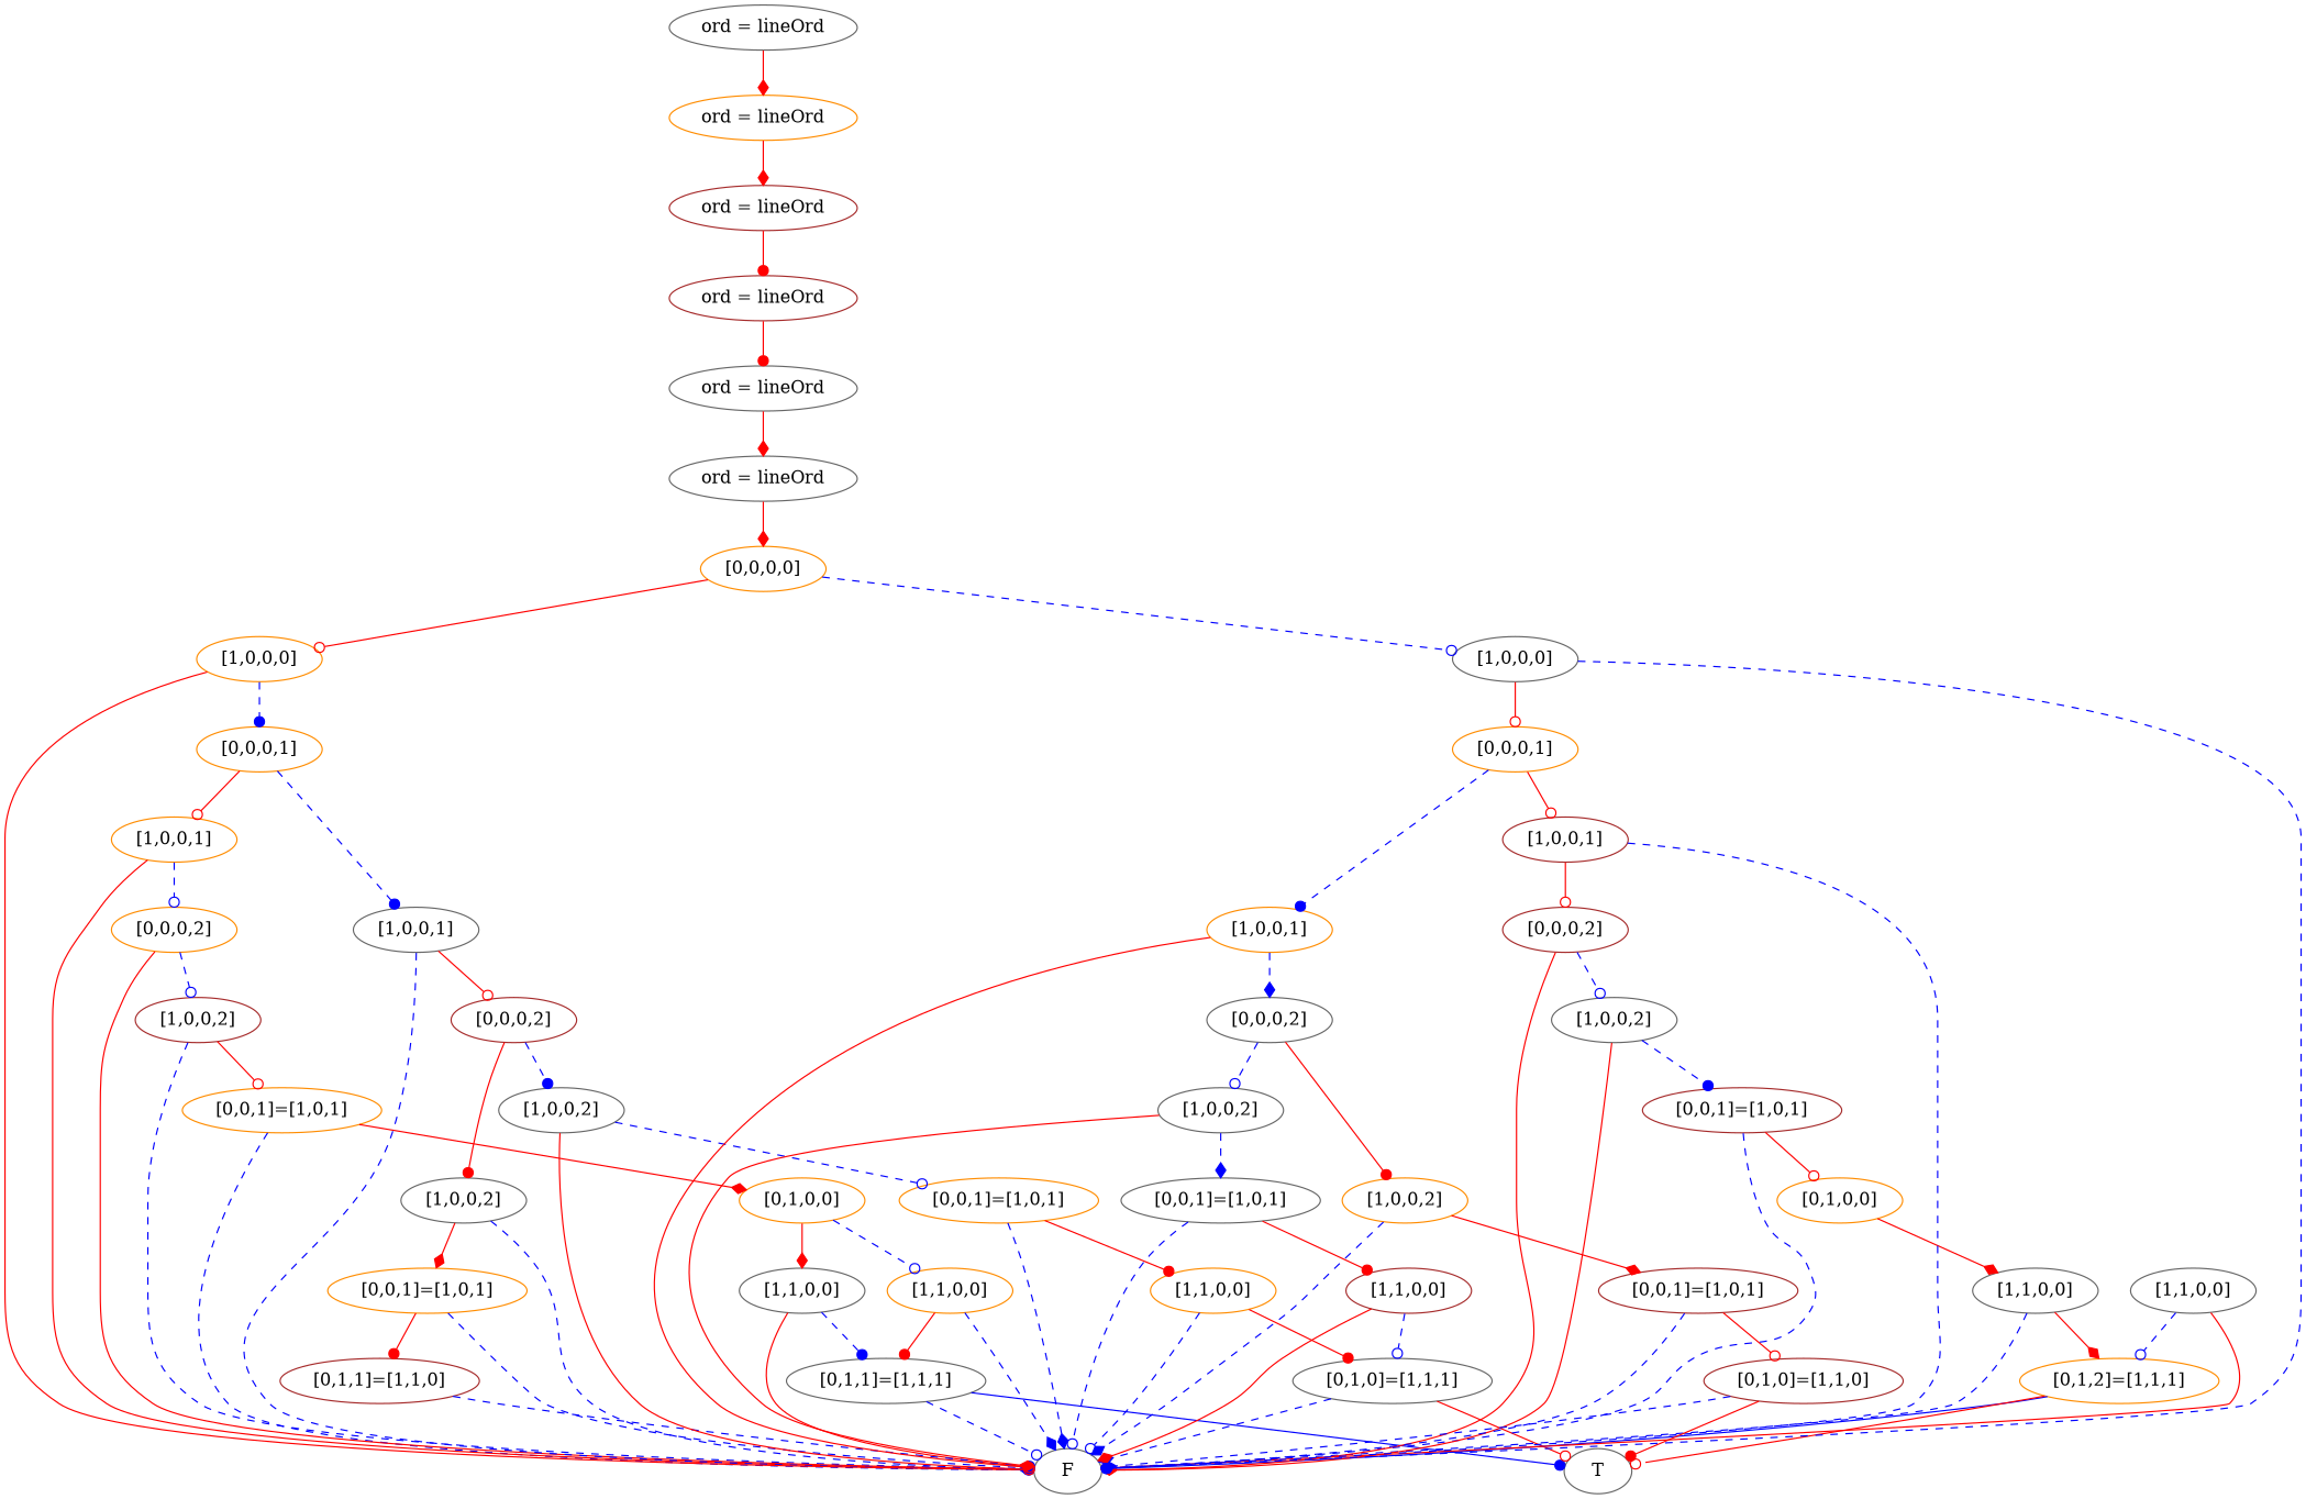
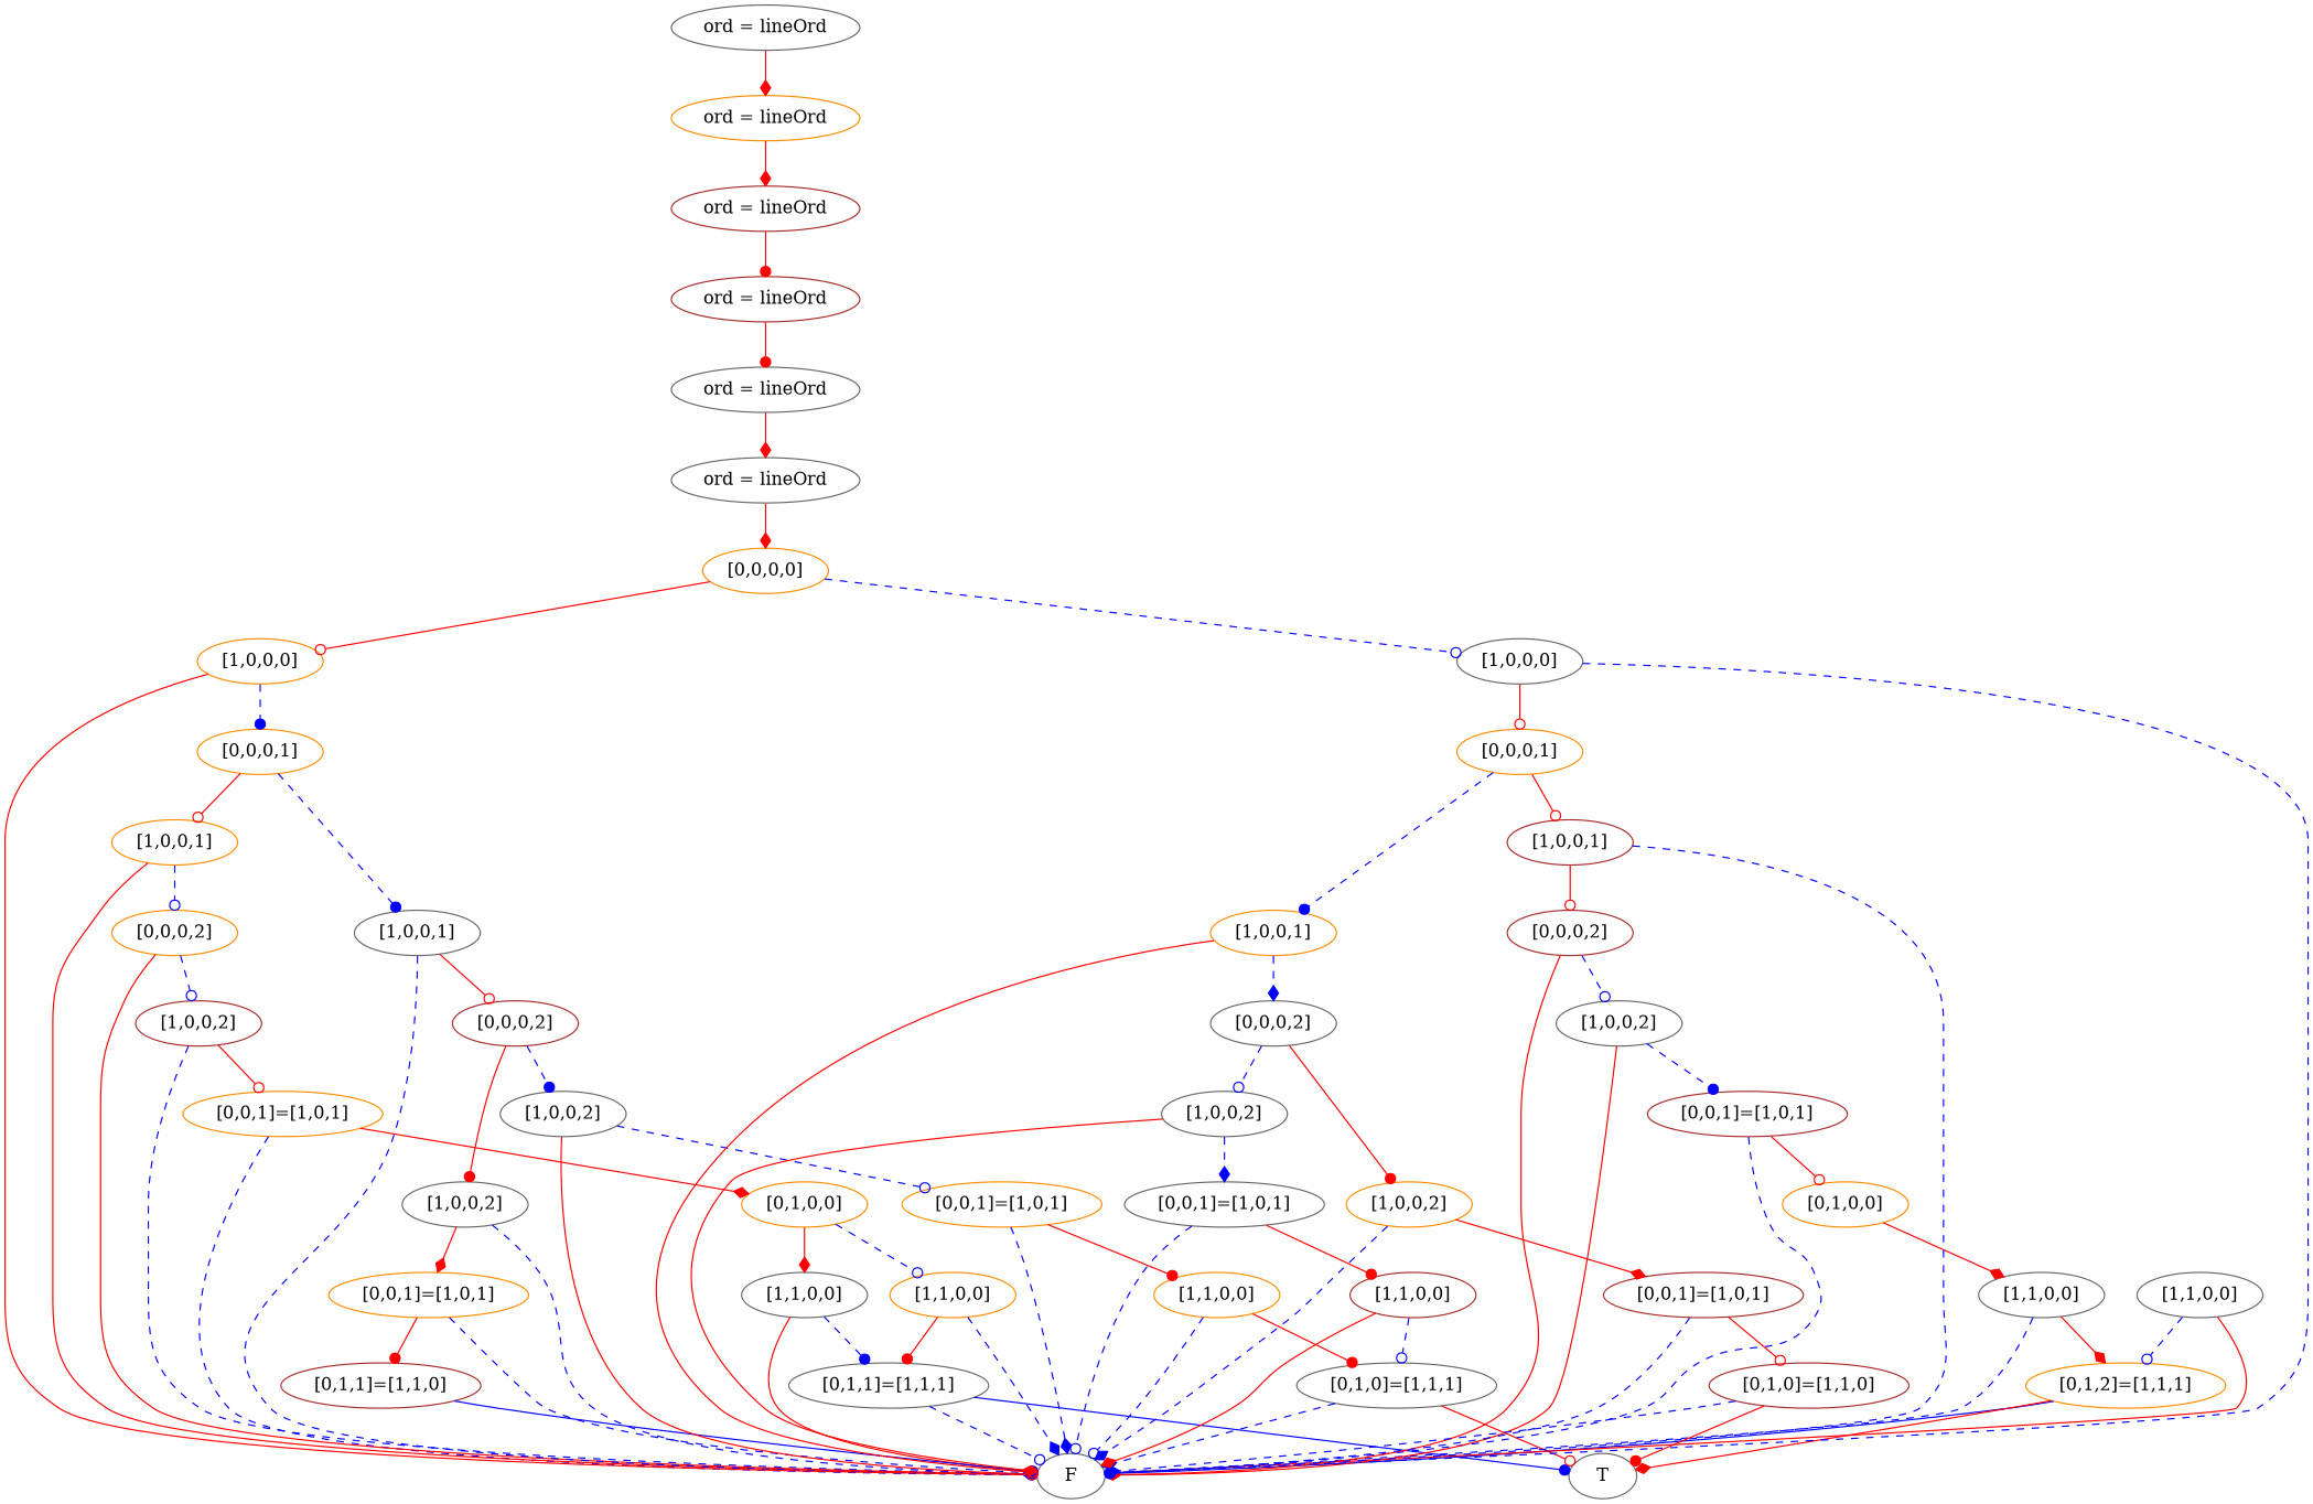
  digraph {
    node [color=gray40]
    edge [arrowhead=odot color=red]
    n1 [label=F]
    n2 [label=T]
    n3 [label="[0,1,1]=[1,1,1]"]
    n4 [label="[1,1,0,0]"]
    n5 [color=darkorange label="[1,1,0,0]"]
    n6 [color=darkorange label="[0,1,0,0]"]
    n7 [color=darkorange label="[0,0,1]=[1,0,1]"]
    n8 [color=brown label="[1,0,0,2]"]
    n9 [color=darkorange label="[0,0,0,2]"]
    n10 [color=darkorange label="[1,0,0,1]"]
    n11 [color=brown label="[0,1,1]=[1,1,0]"]
    n12 [color=darkorange label="[0,0,1]=[1,0,1]"]
    n13 [label="[1,0,0,2]"]
    n14 [label="[0,1,0]=[1,1,1]"]
    n15 [color=darkorange label="[1,1,0,0]"]
    n16 [color=darkorange label="[0,0,1]=[1,0,1]"]
    n17 [label="[1,0,0,2]"]
    n18 [color=brown label="[0,0,0,2]"]
    n19 [label="[1,0,0,1]"]
    n20 [color=darkorange label="[0,0,0,1]"]
    n21 [color=darkorange label="[1,0,0,0]"]
    n22 [color=darkorange label="[0,1,2]=[1,1,1]"]
    n23 [label="[1,1,0,0]"]
    n24 [label="[1,1,0,0]"]
    n25 [color=darkorange label="[0,1,0,0]"]
    n26 [color=brown label="[0,0,1]=[1,0,1]"]
    n27 [label="[1,0,0,2]"]
    n28 [color=brown label="[0,0,0,2]"]
    n29 [color=brown label="[1,0,0,1]"]
    n30 [color=brown label="[0,1,0]=[1,1,0]"]
    n31 [color=brown label="[0,0,1]=[1,0,1]"]
    n32 [color=darkorange label="[1,0,0,2]"]
    n33 [color=brown label="[1,1,0,0]"]
    n34 [label="[0,0,1]=[1,0,1]"]
    n35 [label="[1,0,0,2]"]
    n36 [label="[0,0,0,2]"]
    n37 [color=darkorange label="[1,0,0,1]"]
    n38 [color=darkorange label="[0,0,0,1]"]
    n39 [label="[1,0,0,0]"]
    n40 [color=darkorange label="[0,0,0,0]"]
    n41 [label="ord = lineOrd"]
    n42 [label="ord = lineOrd"]
    n43 [color=brown label="ord = lineOrd"]
    n44 [color=brown label="ord = lineOrd"]
    n45 [color=darkorange label="ord = lineOrd"]
    n46 [label="ord = lineOrd"]
    n3 -> n1 [color=blue style=dashed]
    n3 -> n2 [arrowhead=dot color=blue]
    n4 -> n1
    n4 -> n3 [arrowhead=dot color=blue style=dashed]
    n5 -> n1 [arrowhead=diamond color=blue style=dashed]
    n5 -> n3 [arrowhead=dot]
    n6 -> n4 [arrowhead=diamond]
    n6 -> n5 [color=blue style=dashed]
    n7 -> n1 [arrowhead=dot color=blue style=dashed]
    n7 -> n6 [arrowhead=diamond]
    n8 -> n1 [color=blue style=dashed]
    n8 -> n7
    n9 -> n1
    n9 -> n8 [color=blue style=dashed]
    n10 -> n1 [arrowhead=dot]
    n10 -> n9 [color=blue style=dashed]
-   n11 -> n1 [arrowhead=dot color=blue style=dashed]
+   n11 -> n1 [arrowhead=dot color=blue style=solid]
    n12 -> n1 [color=blue style=dashed]
    n12 -> n11 [arrowhead=dot]
    n13 -> n1 [arrowhead=diamond color=blue style=dashed]
    n13 -> n12 [arrowhead=diamond]
    n14 -> n1 [arrowhead=diamond color=blue style=dashed]
    n14 -> n2
    n15 -> n1 [color=blue style=dashed]
    n15 -> n14 [arrowhead=dot]
    n16 -> n1 [arrowhead=diamond color=blue style=dashed]
    n16 -> n15 [arrowhead=dot]
    n17 -> n1
    n17 -> n16 [color=blue style=dashed]
    n18 -> n13 [arrowhead=dot]
    n18 -> n17 [arrowhead=dot color=blue style=dashed]
    n19 -> n1 [arrowhead=dot color=blue style=dashed]
    n19 -> n18
    n20 -> n10
    n20 -> n19 [arrowhead=dot color=blue style=dashed]
    n21 -> n1
    n21 -> n20 [arrowhead=dot color=blue style=dashed]
    n22 -> n1 [arrowhead=dot color=blue style=solid]
-   n22 -> n2
+   n22 -> n2 [arrowhead=diamond]
    n23 -> n1 [arrowhead=diamond color=blue style=dashed]
    n23 -> n22 [arrowhead=diamond]
    n24 -> n1
    n24 -> n22 [color=blue style=dashed]
    n25 -> n23 [arrowhead=diamond]
    n26 -> n1 [arrowhead=diamond color=blue style=dashed]
    n26 -> n25
    n27 -> n1 [arrowhead=diamond]
    n27 -> n26 [arrowhead=dot color=blue style=dashed]
    n28 -> n1 [arrowhead=diamond]
    n28 -> n27 [color=blue style=dashed]
    n29 -> n1 [color=blue style=dashed]
    n29 -> n28
    n30 -> n1 [arrowhead=diamond color=blue style=dashed]
    n30 -> n2 [arrowhead=dot]
    n31 -> n1 [arrowhead=dot color=blue style=dashed]
    n31 -> n30
    n32 -> n1 [arrowhead=diamond color=blue style=dashed]
    n32 -> n31 [arrowhead=diamond]
    n33 -> n1 [arrowhead=diamond]
    n33 -> n14 [color=blue style=dashed]
    n34 -> n1 [color=blue style=dashed]
    n34 -> n33 [arrowhead=dot]
    n35 -> n1 [arrowhead=diamond]
    n35 -> n34 [arrowhead=diamond color=blue style=dashed]
    n36 -> n32 [arrowhead=dot]
    n36 -> n35 [color=blue style=dashed]
    n37 -> n1
    n37 -> n36 [arrowhead=diamond color=blue style=dashed]
    n38 -> n29
    n38 -> n37 [arrowhead=dot color=blue style=dashed]
    n39 -> n1 [arrowhead=dot color=blue style=dashed]
    n39 -> n38
    n40 -> n21
    n40 -> n39 [color=blue style=dashed]
    n41 -> n40 [arrowhead=diamond]
    n42 -> n41 [arrowhead=diamond]
    n43 -> n42 [arrowhead=dot]
    n44 -> n43 [arrowhead=dot]
    n45 -> n44 [arrowhead=diamond]
    n46 -> n45 [arrowhead=diamond]
  }
